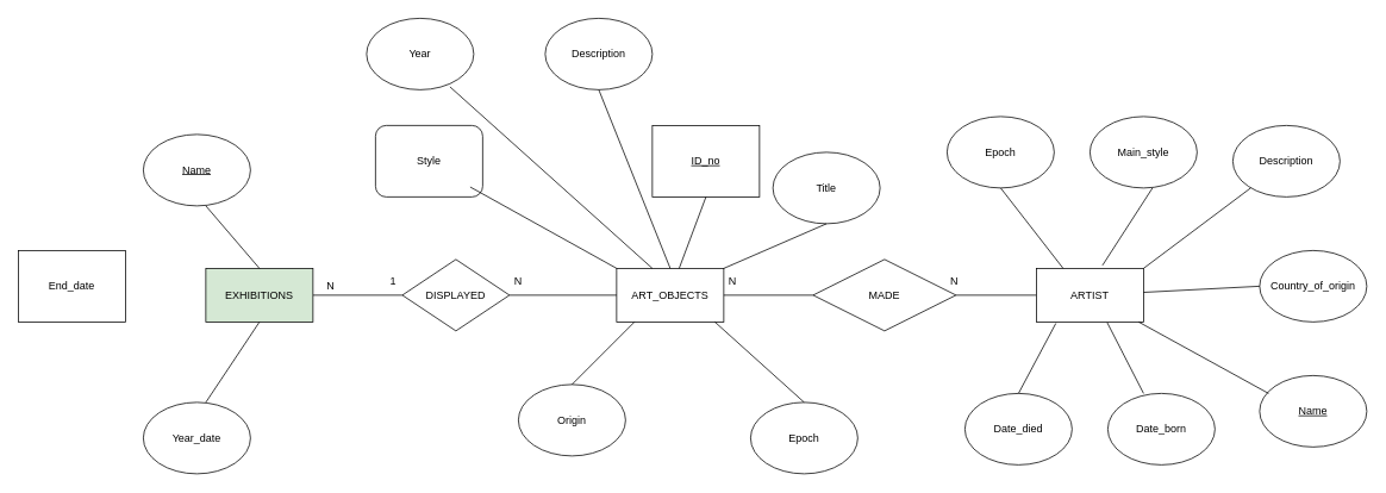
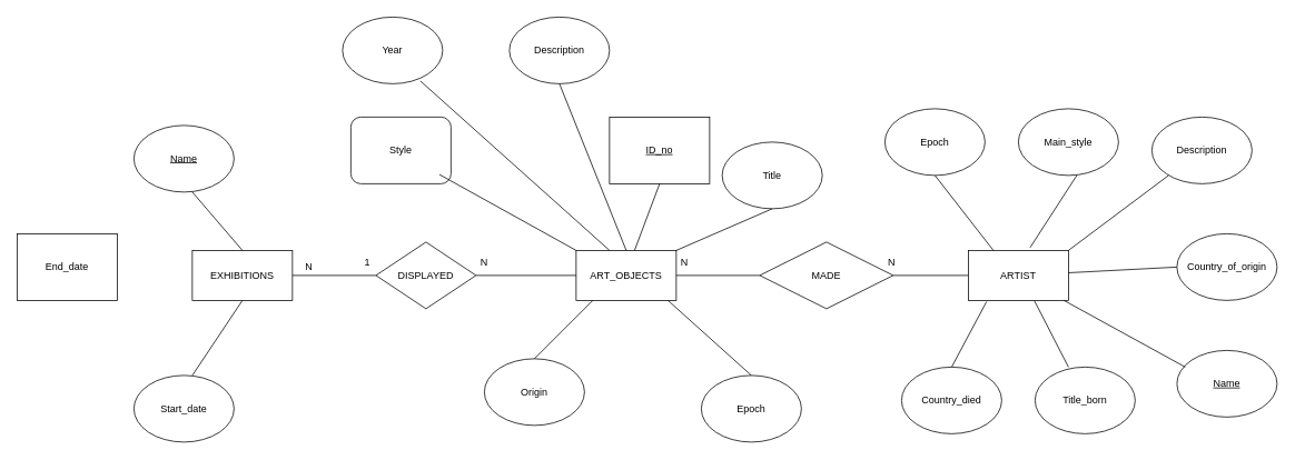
  <mxCell id="0" />
  <mxCell id="1" parent="0" />
  <mxCell id="2" value="ART_OBJECTS" style="rounded=0;whiteSpace=wrap;html=1;" vertex="1" parent="1"><mxGeometry x="690" y="300" width="120" height="60" as="geometry" /></mxCell>
  <mxCell id="3" value="" style="endArrow=none;html=1;" edge="1" parent="1"><mxGeometry width="50" height="50" relative="1" as="geometry"><mxPoint x="810" y="330" as="sourcePoint" /><mxPoint x="910" y="330" as="targetPoint" /></mxGeometry></mxCell>
  <mxCell id="4" value="MADE" style="rhombus;whiteSpace=wrap;html=1;" vertex="1" parent="1"><mxGeometry x="910" y="290" width="160" height="80" as="geometry" /></mxCell>
  <mxCell id="5" value="N" style="text;html=1;strokeColor=none;fillColor=none;align=center;verticalAlign=middle;whiteSpace=wrap;rounded=0;" vertex="1" parent="1"><mxGeometry x="790" y="300" width="60" height="30" as="geometry" /></mxCell>
  <mxCell id="6" value="" style="endArrow=none;html=1;" edge="1" parent="1"><mxGeometry width="50" height="50" relative="1" as="geometry"><mxPoint x="1070" y="330" as="sourcePoint" /><mxPoint x="1160" y="330" as="targetPoint" /></mxGeometry></mxCell>
  <mxCell id="7" value="N&amp;nbsp;" style="text;html=1;strokeColor=none;fillColor=none;align=center;verticalAlign=middle;whiteSpace=wrap;rounded=0;" vertex="1" parent="1"><mxGeometry x="1040" y="300" width="60" height="30" as="geometry" /></mxCell>
  <mxCell id="8" value="ARTIST" style="rounded=0;whiteSpace=wrap;html=1;" vertex="1" parent="1"><mxGeometry x="1160" y="300" width="120" height="60" as="geometry" /></mxCell>
  <mxCell id="9" value="Epoch" style="ellipse;whiteSpace=wrap;html=1;" vertex="1" parent="1"><mxGeometry x="1060" y="130" width="120" height="80" as="geometry" /></mxCell>
- <mxCell id="10" value="Date_died" style="ellipse;whiteSpace=wrap;html=1;" vertex="1" parent="1"><mxGeometry x="1080" y="440" width="120" height="80" as="geometry" /></mxCell>
- <mxCell id="11" value="Date_born" style="ellipse;whiteSpace=wrap;html=1;" vertex="1" parent="1"><mxGeometry x="1240" y="440" width="120" height="80" as="geometry" /></mxCell>
+ <mxCell id="10" value="Country_died" style="ellipse;whiteSpace=wrap;html=1;" vertex="1" parent="1"><mxGeometry x="1080" y="440" width="120" height="80" as="geometry" /></mxCell>
+ <mxCell id="11" value="Title_born" style="ellipse;whiteSpace=wrap;html=1;" vertex="1" parent="1"><mxGeometry x="1240" y="440" width="120" height="80" as="geometry" /></mxCell>
  <mxCell id="12" value="&lt;u&gt;Name&lt;/u&gt;" style="ellipse;whiteSpace=wrap;html=1;" vertex="1" parent="1"><mxGeometry x="1410" y="420" width="120" height="80" as="geometry" /></mxCell>
  <mxCell id="13" value="Description" style="ellipse;whiteSpace=wrap;html=1;" vertex="1" parent="1"><mxGeometry x="1380" y="140" width="120" height="80" as="geometry" /></mxCell>
  <mxCell id="14" value="Main_style" style="ellipse;whiteSpace=wrap;html=1;" vertex="1" parent="1"><mxGeometry x="1220" y="130" width="120" height="80" as="geometry" /></mxCell>
  <mxCell id="15" value="Country_of_origin" style="ellipse;whiteSpace=wrap;html=1;" vertex="1" parent="1"><mxGeometry x="1410" y="280" width="120" height="80" as="geometry" /></mxCell>
  <mxCell id="16" value="" style="endArrow=none;html=1;exitX=0.25;exitY=0;exitDx=0;exitDy=0;" edge="1" parent="1" source="8"><mxGeometry width="50" height="50" relative="1" as="geometry"><mxPoint x="1070" y="260" as="sourcePoint" /><mxPoint x="1120" y="210" as="targetPoint" /></mxGeometry></mxCell>
  <mxCell id="17" value="" style="endArrow=none;html=1;exitX=0.617;exitY=-0.056;exitDx=0;exitDy=0;exitPerimeter=0;" edge="1" parent="1" source="8"><mxGeometry width="50" height="50" relative="1" as="geometry"><mxPoint x="1240" y="260" as="sourcePoint" /><mxPoint x="1290" y="210" as="targetPoint" /></mxGeometry></mxCell>
  <mxCell id="18" value="" style="endArrow=none;html=1;exitX=1;exitY=0;exitDx=0;exitDy=0;" edge="1" parent="1" source="8"><mxGeometry width="50" height="50" relative="1" as="geometry"><mxPoint x="1350" y="260" as="sourcePoint" /><mxPoint x="1400" y="210" as="targetPoint" /></mxGeometry></mxCell>
  <mxCell id="19" value="" style="endArrow=none;html=1;" edge="1" parent="1" source="8"><mxGeometry width="50" height="50" relative="1" as="geometry"><mxPoint x="1360" y="370" as="sourcePoint" /><mxPoint x="1410" y="320" as="targetPoint" /></mxGeometry></mxCell>
  <mxCell id="20" value="" style="endArrow=none;html=1;" edge="1" parent="1" target="8"><mxGeometry width="50" height="50" relative="1" as="geometry"><mxPoint x="1420" y="440" as="sourcePoint" /><mxPoint x="1470" y="390" as="targetPoint" /></mxGeometry></mxCell>
  <mxCell id="21" value="" style="endArrow=none;html=1;entryX=0.661;entryY=1.011;entryDx=0;entryDy=0;entryPerimeter=0;" edge="1" parent="1" target="8"><mxGeometry width="50" height="50" relative="1" as="geometry"><mxPoint x="1280" y="440" as="sourcePoint" /><mxPoint x="1330" y="390" as="targetPoint" /></mxGeometry></mxCell>
  <mxCell id="22" value="" style="endArrow=none;html=1;entryX=0.182;entryY=1.025;entryDx=0;entryDy=0;entryPerimeter=0;" edge="1" parent="1" target="8"><mxGeometry width="50" height="50" relative="1" as="geometry"><mxPoint x="1140" y="440" as="sourcePoint" /><mxPoint x="1190" y="390" as="targetPoint" /></mxGeometry></mxCell>
  <mxCell id="23" value="" style="endArrow=none;html=1;" edge="1" parent="1"><mxGeometry width="50" height="50" relative="1" as="geometry"><mxPoint x="570" y="330" as="sourcePoint" /><mxPoint x="690" y="330" as="targetPoint" /></mxGeometry></mxCell>
  <mxCell id="24" value="DISPLAYED" style="rhombus;whiteSpace=wrap;html=1;" vertex="1" parent="1"><mxGeometry x="450" y="290" width="120" height="80" as="geometry" /></mxCell>
  <mxCell id="25" value="N" style="text;html=1;strokeColor=none;fillColor=none;align=center;verticalAlign=middle;whiteSpace=wrap;rounded=0;" vertex="1" parent="1"><mxGeometry x="550" y="300" width="60" height="30" as="geometry" /></mxCell>
  <mxCell id="26" value="" style="endArrow=none;html=1;" edge="1" parent="1"><mxGeometry width="50" height="50" relative="1" as="geometry"><mxPoint x="350" y="330" as="sourcePoint" /><mxPoint x="450" y="330" as="targetPoint" /></mxGeometry></mxCell>
  <mxCell id="27" value="1" style="text;html=1;strokeColor=none;fillColor=none;align=center;verticalAlign=middle;whiteSpace=wrap;rounded=0;" vertex="1" parent="1"><mxGeometry x="410" y="300" width="60" height="30" as="geometry" /></mxCell>
- <mxCell id="28" value="EXHIBITIONS" style="rounded=0;whiteSpace=wrap;html=1;fillColor=#d5e8d4;" vertex="1" parent="1"><mxGeometry x="230" y="300" width="120" height="60" as="geometry" /></mxCell>
+ <mxCell id="28" value="EXHIBITIONS" style="rounded=0;whiteSpace=wrap;html=1;" vertex="1" parent="1"><mxGeometry x="230" y="300" width="120" height="60" as="geometry" /></mxCell>
  <mxCell id="29" value="N" style="text;html=1;strokeColor=none;fillColor=none;align=center;verticalAlign=middle;whiteSpace=wrap;rounded=0;" vertex="1" parent="1"><mxGeometry x="340" y="305" width="60" height="30" as="geometry" /></mxCell>
  <mxCell id="30" value="&lt;u&gt;Name&lt;/u&gt;" style="ellipse;whiteSpace=wrap;html=1;" vertex="1" parent="1"><mxGeometry x="160" y="150" width="120" height="80" as="geometry" /></mxCell>
  <mxCell id="31" value="End_date" style="whiteSpace=wrap;html=1;rounded=0;" vertex="1" parent="1"><mxGeometry x="20" y="280" width="120" height="80" as="geometry" /></mxCell>
- <mxCell id="32" value="Year_date" style="ellipse;whiteSpace=wrap;html=1;" vertex="1" parent="1"><mxGeometry x="160" y="450" width="120" height="80" as="geometry" /></mxCell>
+ <mxCell id="32" value="Start_date" style="ellipse;whiteSpace=wrap;html=1;" vertex="1" parent="1"><mxGeometry x="160" y="450" width="120" height="80" as="geometry" /></mxCell>
  <mxCell id="33" value="" style="endArrow=none;html=1;entryX=0.5;entryY=1;entryDx=0;entryDy=0;" edge="1" parent="1" target="28"><mxGeometry width="50" height="50" relative="1" as="geometry"><mxPoint x="230" y="450" as="sourcePoint" /><mxPoint x="280" y="400" as="targetPoint" /></mxGeometry></mxCell>
  <mxCell id="34" value="" style="endArrow=none;html=1;exitX=0.5;exitY=0;exitDx=0;exitDy=0;" edge="1" parent="1" source="28"><mxGeometry width="50" height="50" relative="1" as="geometry"><mxPoint x="180" y="280" as="sourcePoint" /><mxPoint x="230" y="230" as="targetPoint" /></mxGeometry></mxCell>
  <mxCell id="35" value="Origin" style="ellipse;whiteSpace=wrap;html=1;" vertex="1" parent="1"><mxGeometry x="580" y="430" width="120" height="80" as="geometry" /></mxCell>
  <mxCell id="36" value="Epoch" style="ellipse;whiteSpace=wrap;html=1;" vertex="1" parent="1"><mxGeometry x="840" y="450" width="120" height="80" as="geometry" /></mxCell>
  <mxCell id="37" value="Year" style="ellipse;whiteSpace=wrap;html=1;" vertex="1" parent="1"><mxGeometry x="410" y="20" width="120" height="80" as="geometry" /></mxCell>
  <mxCell id="38" value="&lt;u&gt;ID_no&lt;/u&gt;" style="whiteSpace=wrap;html=1;rounded=0;" vertex="1" parent="1"><mxGeometry x="730" y="140" width="120" height="80" as="geometry" /></mxCell>
  <mxCell id="39" value="Title" style="ellipse;whiteSpace=wrap;html=1;" vertex="1" parent="1"><mxGeometry x="865" y="170" width="120" height="80" as="geometry" /></mxCell>
  <mxCell id="40" value="Style" style="whiteSpace=wrap;html=1;rounded=1;" vertex="1" parent="1"><mxGeometry x="420" y="140" width="120" height="80" as="geometry" /></mxCell>
  <mxCell id="41" value="" style="endArrow=none;html=1;entryX=0.5;entryY=1;entryDx=0;entryDy=0;" edge="1" parent="1" target="39"><mxGeometry width="50" height="50" relative="1" as="geometry"><mxPoint x="810" y="300" as="sourcePoint" /><mxPoint x="920" y="230" as="targetPoint" /></mxGeometry></mxCell>
  <mxCell id="42" value="" style="endArrow=none;html=1;entryX=0.5;entryY=1;entryDx=0;entryDy=0;" edge="1" parent="1" target="38"><mxGeometry width="50" height="50" relative="1" as="geometry"><mxPoint x="760" y="300" as="sourcePoint" /><mxPoint x="810" y="250" as="targetPoint" /></mxGeometry></mxCell>
  <mxCell id="43" value="" style="endArrow=none;html=1;entryX=0.778;entryY=0.959;entryDx=0;entryDy=0;entryPerimeter=0;" edge="1" parent="1" target="37"><mxGeometry width="50" height="50" relative="1" as="geometry"><mxPoint x="730" y="300" as="sourcePoint" /><mxPoint x="780" y="250" as="targetPoint" /></mxGeometry></mxCell>
  <mxCell id="44" value="" style="endArrow=none;html=1;entryX=0.884;entryY=0.861;entryDx=0;entryDy=0;entryPerimeter=0;" edge="1" parent="1" target="40"><mxGeometry width="50" height="50" relative="1" as="geometry"><mxPoint x="690" y="300" as="sourcePoint" /><mxPoint x="740" y="250" as="targetPoint" /></mxGeometry></mxCell>
  <mxCell id="45" value="" style="endArrow=none;html=1;exitX=0.5;exitY=0;exitDx=0;exitDy=0;" edge="1" parent="1" source="35"><mxGeometry width="50" height="50" relative="1" as="geometry"><mxPoint x="660" y="410" as="sourcePoint" /><mxPoint x="710" y="360" as="targetPoint" /></mxGeometry></mxCell>
  <mxCell id="46" value="" style="endArrow=none;html=1;exitX=0.5;exitY=0;exitDx=0;exitDy=0;" edge="1" parent="1" source="36"><mxGeometry width="50" height="50" relative="1" as="geometry"><mxPoint x="750" y="410" as="sourcePoint" /><mxPoint x="800" y="360" as="targetPoint" /></mxGeometry></mxCell>
  <mxCell id="47" value="Description" style="ellipse;whiteSpace=wrap;html=1;" vertex="1" parent="1"><mxGeometry x="610" y="20" width="120" height="80" as="geometry" /></mxCell>
  <mxCell id="48" value="" style="endArrow=none;html=1;exitX=0.5;exitY=0;exitDx=0;exitDy=0;" edge="1" parent="1" source="2"><mxGeometry width="50" height="50" relative="1" as="geometry"><mxPoint x="620" y="150" as="sourcePoint" /><mxPoint x="670" as="targetPoint" y="100" /></mxGeometry></mxCell>
